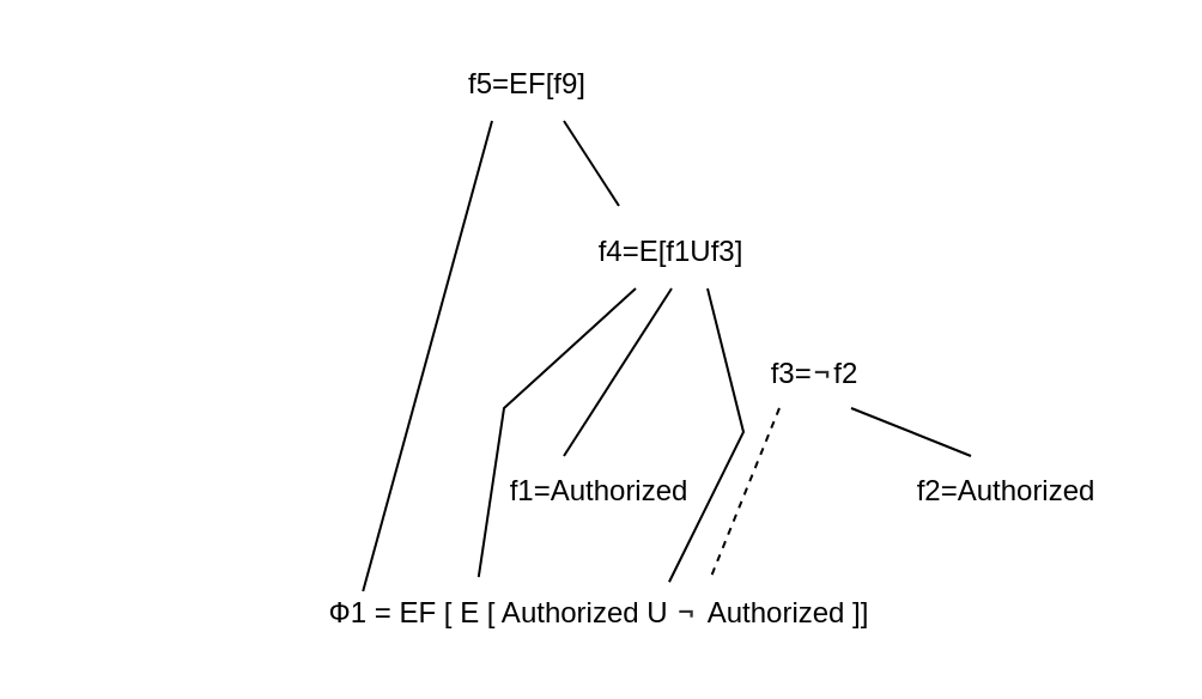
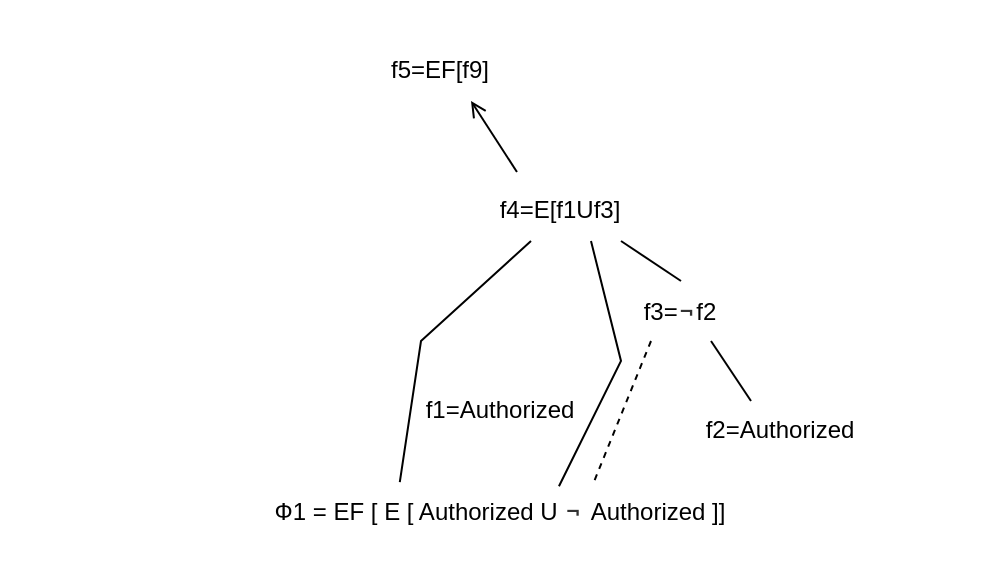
  <mxCell id="0" />
  <mxCell id="1" parent="0" />
  <mxCell id="2" value="f5=EF[f9]" style="text;html=1;align=center;verticalAlign=middle;whiteSpace=wrap;rounded=0;" vertex="1" parent="1"><mxGeometry x="190" y="20" width="60" height="30" as="geometry" /></mxCell>
  <mxCell id="3" value="f4=E[f1Uf3]" style="text;html=1;align=center;verticalAlign=middle;whiteSpace=wrap;rounded=0;" vertex="1" parent="1"><mxGeometry x="250" y="90" width="60" height="30" as="geometry" /></mxCell>
  <mxCell id="4" value="f3=&lt;span style=&quot;color: rgb(51, 51, 51); font-family: &amp;quot;YS Text&amp;quot;, -apple-system, BlinkMacSystemFont, Arial, Helvetica, sans-serif; font-size: 14px; text-align: start; background-color: rgb(255, 255, 255);&quot;&gt;¬&lt;/span&gt;f2" style="text;html=1;align=center;verticalAlign=middle;whiteSpace=wrap;rounded=0;" vertex="1" parent="1"><mxGeometry x="310" y="140" width="60" height="30" as="geometry" /></mxCell>
  <mxCell id="5" value="f1=Authorized" style="text;html=1;align=center;verticalAlign=middle;whiteSpace=wrap;rounded=0;" vertex="1" parent="1"><mxGeometry x="220" y="190" width="60" height="30" as="geometry" /></mxCell>
- <mxCell id="6" value="f2=Authorized" style="text;html=1;align=center;verticalAlign=middle;whiteSpace=wrap;rounded=0;" vertex="1" parent="1"><mxGeometry x="390" y="190" width="60" height="30" as="geometry" /></mxCell>
+ <mxCell id="6" value="f2=Authorized" style="text;html=1;align=center;verticalAlign=middle;whiteSpace=wrap;rounded=0;" vertex="1" parent="1"><mxGeometry x="360" y="200" width="60" height="30" as="geometry" /></mxCell>
  <mxCell id="7" value="Ф1 = EF [ E [ Authorized U&amp;nbsp;&lt;span style=&quot;color: rgb(51, 51, 51); font-family: &amp;quot;YS Text&amp;quot;, -apple-system, BlinkMacSystemFont, Arial, Helvetica, sans-serif; font-size: 14px; text-align: start; background-color: rgb(255, 255, 255);&quot;&gt;¬&amp;nbsp;&lt;/span&gt;Authorized ]]" style="text;html=1;align=center;verticalAlign=middle;whiteSpace=wrap;rounded=0;" vertex="1" parent="1"><mxGeometry x="20" y="240" width="460" height="30" as="geometry" /></mxCell>
- <mxCell id="8" value="" style="endArrow=none;html=1;rounded=0;entryX=0.25;entryY=1;entryDx=0;entryDy=0;exitX=0.285;exitY=0.217;exitDx=0;exitDy=0;exitPerimeter=0;" edge="1" parent="1" source="7" target="2"><mxGeometry width="50" height="50" relative="1" as="geometry"><mxPoint x="370" y="250" as="sourcePoint" /><mxPoint x="420" y="200" as="targetPoint" /></mxGeometry></mxCell>
- <mxCell id="9" value="" style="endArrow=none;html=1;rounded=0;entryX=0.75;entryY=1;entryDx=0;entryDy=0;exitX=0.133;exitY=-0.15;exitDx=0;exitDy=0;exitPerimeter=0;" edge="1" parent="1" source="3" target="2"><mxGeometry width="50" height="50" relative="1" as="geometry"><mxPoint x="176" y="247" as="sourcePoint" /><mxPoint x="230" y="50" as="targetPoint" /></mxGeometry></mxCell>
- <mxCell id="10" value="" style="endArrow=none;html=1;rounded=0;entryX=0.25;entryY=0;entryDx=0;entryDy=0;exitX=0.5;exitY=1;exitDx=0;exitDy=0;" edge="1" parent="1" source="3" target="5"><mxGeometry width="50" height="50" relative="1" as="geometry"><mxPoint x="268" y="96" as="sourcePoint" /><mxPoint x="245" y="60" as="targetPoint" /></mxGeometry></mxCell>
+ <mxCell id="9" value="" style="endArrow=open;html=1;rounded=0;entryX=0.75;entryY=1;entryDx=0;entryDy=0;exitX=0.133;exitY=-0.15;exitDx=0;exitDy=0;exitPerimeter=0;" edge="1" parent="1" source="3" target="2"><mxGeometry width="50" height="50" relative="1" as="geometry"><mxPoint x="176" y="247" as="sourcePoint" /><mxPoint x="230" y="50" as="targetPoint" /></mxGeometry></mxCell>
+ <mxCell id="11" value="" style="endArrow=none;html=1;rounded=0;entryX=1;entryY=1;entryDx=0;entryDy=0;exitX=0.5;exitY=0;exitDx=0;exitDy=0;" edge="1" parent="1" source="4" target="3"><mxGeometry width="50" height="50" relative="1" as="geometry"><mxPoint x="278" y="106" as="sourcePoint" /><mxPoint x="255" y="70" as="targetPoint" /></mxGeometry></mxCell>
  <mxCell id="12" value="" style="endArrow=none;html=1;rounded=0;entryX=0.75;entryY=1;entryDx=0;entryDy=0;exitX=0.25;exitY=0;exitDx=0;exitDy=0;" edge="1" parent="1" source="6" target="4"><mxGeometry width="50" height="50" relative="1" as="geometry"><mxPoint x="288" y="116" as="sourcePoint" /><mxPoint x="265" y="80" as="targetPoint" /></mxGeometry></mxCell>
  <mxCell id="13" value="" style="endArrow=none;html=1;rounded=0;entryX=0.6;entryY=0.053;entryDx=0;entryDy=0;exitX=0.25;exitY=1;exitDx=0;exitDy=0;entryPerimeter=0;dashed=1;" edge="1" parent="1" source="4" target="7"><mxGeometry width="50" height="50" relative="1" as="geometry"><mxPoint x="298" y="126" as="sourcePoint" /><mxPoint x="275" y="90" as="targetPoint" /></mxGeometry></mxCell>
  <mxCell id="14" value="" style="endArrow=none;html=1;rounded=0;entryX=0.25;entryY=1;entryDx=0;entryDy=0;exitX=0.39;exitY=0.02;exitDx=0;exitDy=0;exitPerimeter=0;" edge="1" parent="1" source="7" target="3"><mxGeometry width="50" height="50" relative="1" as="geometry"><mxPoint x="328" y="156" as="sourcePoint" /><mxPoint x="305" y="120" as="targetPoint" /><Array as="points"><mxPoint x="210" y="170" /></Array></mxGeometry></mxCell>
  <mxCell id="15" value="" style="endArrow=none;html=1;rounded=0;entryX=0.75;entryY=1;entryDx=0;entryDy=0;exitX=0.563;exitY=0.087;exitDx=0;exitDy=0;exitPerimeter=0;" edge="1" parent="1" source="7" target="3"><mxGeometry width="50" height="50" relative="1" as="geometry"><mxPoint x="338" y="166" as="sourcePoint" /><mxPoint x="315" y="130" as="targetPoint" /><Array as="points"><mxPoint x="310" y="180" /></Array></mxGeometry></mxCell>
